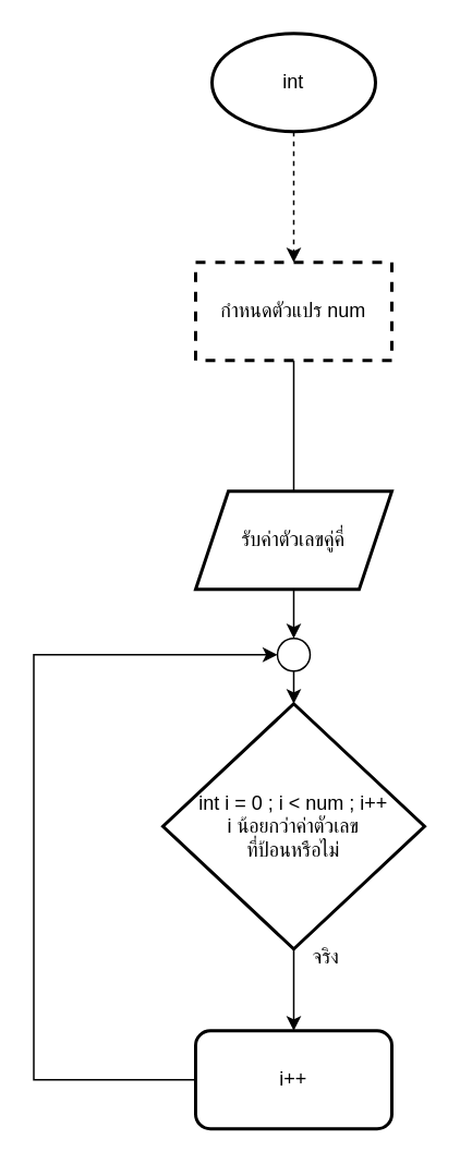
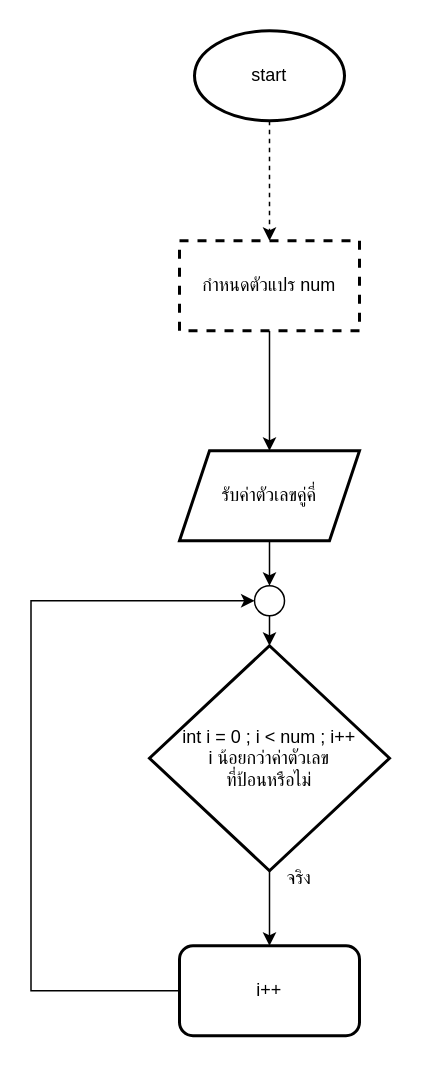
  <mxCell id="0" />
  <mxCell id="1" parent="0" />
  <mxCell id="2" value="" style="edgeStyle=orthogonalEdgeStyle;rounded=0;orthogonalLoop=1;jettySize=auto;html=1;dashed=1;" edge="1" parent="1" source="3" target="5"><mxGeometry relative="1" as="geometry" /></mxCell>
- <mxCell id="3" value="int" style="strokeWidth=2;html=1;shape=mxgraph.flowchart.start_1;whiteSpace=wrap;" vertex="1" parent="1"><mxGeometry x="129" y="20" width="100" height="60" as="geometry" /></mxCell>
- <mxCell id="4" value="" style="edgeStyle=orthogonalEdgeStyle;rounded=0;orthogonalLoop=1;jettySize=auto;html=1;endArrow=none;" edge="1" parent="1" source="5" target="7"><mxGeometry relative="1" as="geometry" /></mxCell>
+ <mxCell id="3" value="start" style="strokeWidth=2;html=1;shape=mxgraph.flowchart.start_1;whiteSpace=wrap;" vertex="1" parent="1"><mxGeometry x="129" y="20" width="100" height="60" as="geometry" /></mxCell>
+ <mxCell id="4" value="" style="edgeStyle=orthogonalEdgeStyle;rounded=0;orthogonalLoop=1;jettySize=auto;html=1;" edge="1" parent="1" source="5" target="7"><mxGeometry relative="1" as="geometry" /></mxCell>
  <mxCell id="5" value="กำหนดตัวแปร num" style="whiteSpace=wrap;html=1;strokeWidth=2;dashed=1;" vertex="1" parent="1"><mxGeometry x="119" y="160" width="120" height="60" as="geometry" /></mxCell>
  <mxCell id="6" value="" style="edgeStyle=orthogonalEdgeStyle;rounded=0;orthogonalLoop=1;jettySize=auto;html=1;entryX=0.5;entryY=0;entryDx=0;entryDy=0;entryPerimeter=0;" edge="1" parent="1" target="14"><mxGeometry relative="1" as="geometry"><mxPoint x="179" y="360" as="sourcePoint" /></mxGeometry></mxCell>
  <mxCell id="7" value="รับค่าตัวเลขคู่คี่" style="shape=parallelogram;perimeter=parallelogramPerimeter;whiteSpace=wrap;html=1;fixedSize=1;strokeWidth=2;" vertex="1" parent="1"><mxGeometry x="119" y="300" width="120" height="60" as="geometry" /></mxCell>
  <mxCell id="8" value="" style="edgeStyle=orthogonalEdgeStyle;rounded=0;orthogonalLoop=1;jettySize=auto;html=1;" edge="1" parent="1" source="9" target="11"><mxGeometry relative="1" as="geometry" /></mxCell>
  <mxCell id="9" value="int i = 0 ; i &amp;lt; num ; i++&lt;div&gt;i น้อยกว่าค่าตัวเลข&lt;/div&gt;&lt;div&gt;ที่ป้อนหรือไม่&lt;/div&gt;" style="rhombus;whiteSpace=wrap;html=1;strokeWidth=2;" vertex="1" parent="1"><mxGeometry x="99" y="430" width="160" height="150" as="geometry" /></mxCell>
  <mxCell id="10" style="edgeStyle=orthogonalEdgeStyle;rounded=0;orthogonalLoop=1;jettySize=auto;html=1;entryX=0;entryY=0.5;entryDx=0;entryDy=0;entryPerimeter=0;exitX=0;exitY=0.5;exitDx=0;exitDy=0;" edge="1" parent="1" source="11" target="14"><mxGeometry relative="1" as="geometry"><mxPoint x="159" y="390" as="targetPoint" /><Array as="points"><mxPoint x="20" y="660" /><mxPoint x="20" y="400" /></Array></mxGeometry></mxCell>
  <mxCell id="11" value="i++" style="whiteSpace=wrap;html=1;strokeWidth=2;rounded=1;" vertex="1" parent="1"><mxGeometry x="119" y="630" width="120" height="60" as="geometry" /></mxCell>
  <mxCell id="12" value="จริง" style="text;html=1;align=center;verticalAlign=middle;whiteSpace=wrap;rounded=0;" vertex="1" parent="1"><mxGeometry x="169" y="570" width="60" height="30" as="geometry" /></mxCell>
  <mxCell id="13" style="edgeStyle=orthogonalEdgeStyle;rounded=0;orthogonalLoop=1;jettySize=auto;html=1;exitX=0.5;exitY=1;exitDx=0;exitDy=0;exitPerimeter=0;entryX=0.5;entryY=0;entryDx=0;entryDy=0;" edge="1" parent="1" source="14" target="9"><mxGeometry relative="1" as="geometry" /></mxCell>
  <mxCell id="14" value="" style="verticalLabelPosition=bottom;verticalAlign=top;html=1;shape=mxgraph.flowchart.on-page_reference;" vertex="1" parent="1"><mxGeometry x="169" y="390" width="20" height="20" as="geometry" /></mxCell>
